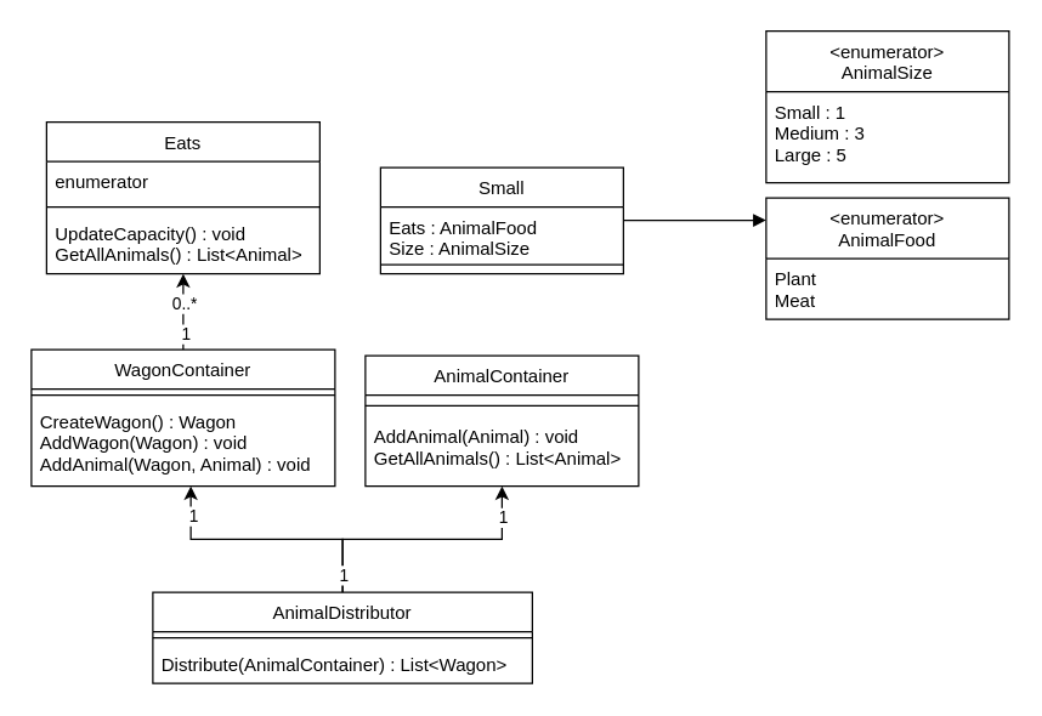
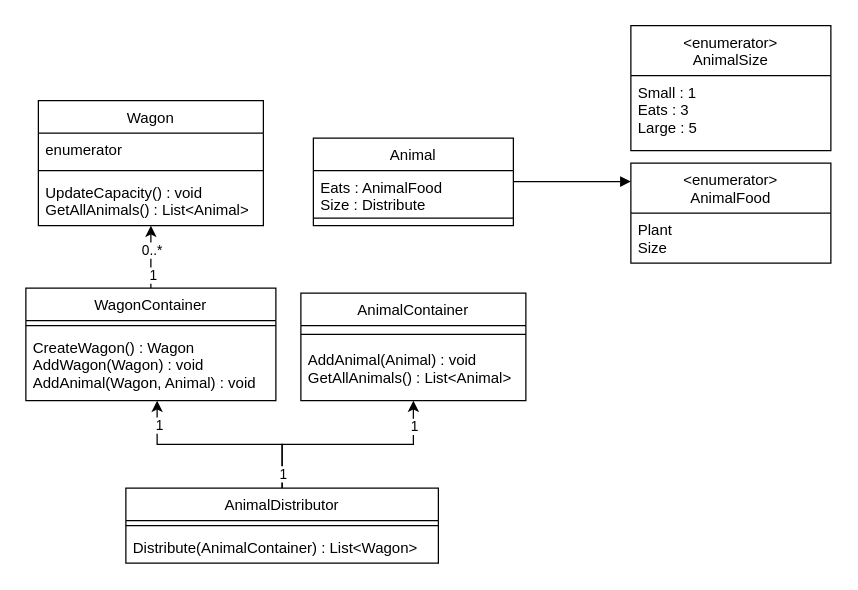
  <mxCell id="0" />
  <mxCell id="1" parent="0" />
- <mxCell id="2" value="Small" style="swimlane;fontStyle=0;align=center;verticalAlign=top;childLayout=stackLayout;horizontal=1;startSize=26;horizontalStack=0;resizeParent=1;resizeLast=0;collapsible=1;marginBottom=0;rounded=0;shadow=0;strokeWidth=1;" parent="1" vertex="1"><mxGeometry x="250" y="110" width="160" height="70" as="geometry"><mxRectangle x="230" y="140" width="160" height="26" as="alternateBounds" /></mxGeometry></mxCell>
- <mxCell id="3" value="Eats : AnimalFood&#10;Size : AnimalSize" style="text;align=left;verticalAlign=top;spacingLeft=4;spacingRight=4;overflow=hidden;rotatable=0;points=[[0,0.5],[1,0.5]];portConstraint=eastwest;" parent="2" vertex="1"><mxGeometry y="26" width="160" height="34" as="geometry" /></mxCell>
+ <mxCell id="2" value="Animal" style="swimlane;fontStyle=0;align=center;verticalAlign=top;childLayout=stackLayout;horizontal=1;startSize=26;horizontalStack=0;resizeParent=1;resizeLast=0;collapsible=1;marginBottom=0;rounded=0;shadow=0;strokeWidth=1;" parent="1" vertex="1"><mxGeometry x="250" y="110" width="160" height="70" as="geometry"><mxRectangle x="230" y="140" width="160" height="26" as="alternateBounds" /></mxGeometry></mxCell>
+ <mxCell id="3" value="Eats : AnimalFood&#10;Size : Distribute" style="text;align=left;verticalAlign=top;spacingLeft=4;spacingRight=4;overflow=hidden;rotatable=0;points=[[0,0.5],[1,0.5]];portConstraint=eastwest;" parent="2" vertex="1"><mxGeometry y="26" width="160" height="34" as="geometry" /></mxCell>
  <mxCell id="4" value="" style="line;html=1;strokeWidth=1;align=left;verticalAlign=middle;spacingTop=-1;spacingLeft=3;spacingRight=3;rotatable=0;labelPosition=right;points=[];portConstraint=eastwest;" parent="2" vertex="1"><mxGeometry y="60" width="160" height="8" as="geometry" /></mxCell>
  <mxCell id="5" value="AnimalContainer" style="swimlane;fontStyle=0;align=center;verticalAlign=top;childLayout=stackLayout;horizontal=1;startSize=26;horizontalStack=0;resizeParent=1;resizeLast=0;collapsible=1;marginBottom=0;rounded=0;shadow=0;strokeWidth=1;" parent="1" vertex="1"><mxGeometry x="240" y="234" width="180" height="86" as="geometry"><mxRectangle x="130" y="380" width="160" height="26" as="alternateBounds" /></mxGeometry></mxCell>
  <mxCell id="6" value="" style="line;html=1;strokeWidth=1;align=left;verticalAlign=middle;spacingTop=-1;spacingLeft=3;spacingRight=3;rotatable=0;labelPosition=right;points=[];portConstraint=eastwest;" parent="5" vertex="1"><mxGeometry y="26" width="180" height="14" as="geometry" /></mxCell>
  <mxCell id="7" value="AddAnimal(Animal) : void&#10;GetAllAnimals() : List&lt;Animal&gt;" style="text;align=left;verticalAlign=top;spacingLeft=4;spacingRight=4;overflow=hidden;rotatable=0;points=[[0,0.5],[1,0.5]];portConstraint=eastwest;" parent="5" vertex="1"><mxGeometry y="40" width="180" height="46" as="geometry" /></mxCell>
  <mxCell id="8" value="&lt;enumerator&gt;&#10;AnimalSize" style="swimlane;fontStyle=0;align=center;verticalAlign=top;childLayout=stackLayout;horizontal=1;startSize=40;horizontalStack=0;resizeParent=1;resizeLast=0;collapsible=1;marginBottom=0;rounded=0;shadow=0;strokeWidth=1;" parent="1" vertex="1"><mxGeometry x="504" y="20" width="160" height="100" as="geometry"><mxRectangle x="340" y="380" width="170" height="26" as="alternateBounds" /></mxGeometry></mxCell>
- <mxCell id="9" value="Small : 1&#10;Medium : 3&#10;Large : 5" style="text;align=left;verticalAlign=top;spacingLeft=4;spacingRight=4;overflow=hidden;rotatable=0;points=[[0,0.5],[1,0.5]];portConstraint=eastwest;" parent="8" vertex="1"><mxGeometry y="40" width="160" height="60" as="geometry" /></mxCell>
+ <mxCell id="9" value="Small : 1&#10;Eats : 3&#10;Large : 5" style="text;align=left;verticalAlign=top;spacingLeft=4;spacingRight=4;overflow=hidden;rotatable=0;points=[[0,0.5],[1,0.5]];portConstraint=eastwest;" parent="8" vertex="1"><mxGeometry y="40" width="160" height="60" as="geometry" /></mxCell>
  <mxCell id="10" value="&lt;enumerator&gt;&#10;AnimalFood" style="swimlane;fontStyle=0;align=center;verticalAlign=top;childLayout=stackLayout;horizontal=1;startSize=40;horizontalStack=0;resizeParent=1;resizeLast=0;collapsible=1;marginBottom=0;rounded=0;shadow=0;strokeWidth=1;" parent="1" vertex="1"><mxGeometry x="504" y="130" width="160" height="80" as="geometry"><mxRectangle x="340" y="380" width="170" height="26" as="alternateBounds" /></mxGeometry></mxCell>
- <mxCell id="11" value="Plant&#10;Meat" style="text;align=left;verticalAlign=top;spacingLeft=4;spacingRight=4;overflow=hidden;rotatable=0;points=[[0,0.5],[1,0.5]];portConstraint=eastwest;" parent="10" vertex="1"><mxGeometry y="40" width="160" height="40" as="geometry" /></mxCell>
+ <mxCell id="11" value="Plant&#10;Size" style="text;align=left;verticalAlign=top;spacingLeft=4;spacingRight=4;overflow=hidden;rotatable=0;points=[[0,0.5],[1,0.5]];portConstraint=eastwest;" parent="10" vertex="1"><mxGeometry y="40" width="160" height="40" as="geometry" /></mxCell>
  <mxCell id="12" style="edgeStyle=orthogonalEdgeStyle;rounded=0;orthogonalLoop=1;jettySize=auto;html=1;entryX=0;entryY=0.5;entryDx=0;entryDy=0;endArrow=block;endFill=1;" parent="1" edge="1"><mxGeometry relative="1" as="geometry"><mxPoint x="410" y="144.739" as="sourcePoint" /><mxPoint x="504" y="144.71" as="targetPoint" /><Array as="points"><mxPoint x="430" y="144.71" /><mxPoint x="430" y="144.71" /></Array></mxGeometry></mxCell>
- <mxCell id="13" value="Eats" style="swimlane;fontStyle=0;align=center;verticalAlign=top;childLayout=stackLayout;horizontal=1;startSize=26;horizontalStack=0;resizeParent=1;resizeLast=0;collapsible=1;marginBottom=0;rounded=0;shadow=0;strokeWidth=1;" parent="1" vertex="1"><mxGeometry x="30" y="80" width="180" height="100" as="geometry"><mxRectangle x="230" y="140" width="160" height="26" as="alternateBounds" /></mxGeometry></mxCell>
+ <mxCell id="13" value="Wagon" style="swimlane;fontStyle=0;align=center;verticalAlign=top;childLayout=stackLayout;horizontal=1;startSize=26;horizontalStack=0;resizeParent=1;resizeLast=0;collapsible=1;marginBottom=0;rounded=0;shadow=0;strokeWidth=1;" parent="1" vertex="1"><mxGeometry x="30" y="80" width="180" height="100" as="geometry"><mxRectangle x="230" y="140" width="160" height="26" as="alternateBounds" /></mxGeometry></mxCell>
  <mxCell id="14" value="enumerator" style="text;align=left;verticalAlign=top;spacingLeft=4;spacingRight=4;overflow=hidden;rotatable=0;points=[[0,0.5],[1,0.5]];portConstraint=eastwest;" parent="13" vertex="1"><mxGeometry y="26" width="180" height="26" as="geometry" /></mxCell>
  <mxCell id="15" value="" style="line;html=1;strokeWidth=1;align=left;verticalAlign=middle;spacingTop=-1;spacingLeft=3;spacingRight=3;rotatable=0;labelPosition=right;points=[];portConstraint=eastwest;" parent="13" vertex="1"><mxGeometry y="52" width="180" height="8" as="geometry" /></mxCell>
  <mxCell id="16" value="UpdateCapacity() : void&#10;GetAllAnimals() : List&lt;Animal&gt;" style="text;align=left;verticalAlign=top;spacingLeft=4;spacingRight=4;overflow=hidden;rotatable=0;points=[[0,0.5],[1,0.5]];portConstraint=eastwest;" parent="13" vertex="1"><mxGeometry y="60" width="180" height="40" as="geometry" /></mxCell>
  <mxCell id="17" style="edgeStyle=orthogonalEdgeStyle;rounded=0;orthogonalLoop=1;jettySize=auto;html=1;entryX=0.5;entryY=1;entryDx=0;entryDy=0;entryPerimeter=0;" parent="1" source="20" target="16" edge="1"><mxGeometry relative="1" as="geometry" /></mxCell>
  <mxCell id="18" value="0..*" style="edgeLabel;html=1;align=center;verticalAlign=middle;resizable=0;points=[];" parent="17" vertex="1" connectable="0"><mxGeometry x="0.24" relative="1" as="geometry"><mxPoint as="offset" /></mxGeometry></mxCell>
  <mxCell id="19" value="1" style="edgeLabel;html=1;align=center;verticalAlign=middle;resizable=0;points=[];" parent="17" vertex="1" connectable="0"><mxGeometry x="-0.692" y="-1" relative="1" as="geometry"><mxPoint y="-2.33" as="offset" /></mxGeometry></mxCell>
  <mxCell id="20" value="WagonContainer" style="swimlane;fontStyle=0;align=center;verticalAlign=top;childLayout=stackLayout;horizontal=1;startSize=26;horizontalStack=0;resizeParent=1;resizeLast=0;collapsible=1;marginBottom=0;rounded=0;shadow=0;strokeWidth=1;" parent="1" vertex="1"><mxGeometry x="20" y="230" width="200" height="90" as="geometry"><mxRectangle x="230" y="140" width="160" height="26" as="alternateBounds" /></mxGeometry></mxCell>
  <mxCell id="21" value="" style="line;html=1;strokeWidth=1;align=left;verticalAlign=middle;spacingTop=-1;spacingLeft=3;spacingRight=3;rotatable=0;labelPosition=right;points=[];portConstraint=eastwest;" parent="20" vertex="1"><mxGeometry y="26" width="200" height="8" as="geometry" /></mxCell>
  <mxCell id="22" value="CreateWagon() : Wagon&#10;AddWagon(Wagon) : void&#10;AddAnimal(Wagon, Animal) : void" style="text;align=left;verticalAlign=top;spacingLeft=4;spacingRight=4;overflow=hidden;rotatable=0;points=[[0,0.5],[1,0.5]];portConstraint=eastwest;" parent="20" vertex="1"><mxGeometry y="34" width="200" height="56" as="geometry" /></mxCell>
  <mxCell id="23" style="edgeStyle=orthogonalEdgeStyle;rounded=0;orthogonalLoop=1;jettySize=auto;html=1;entryX=0.525;entryY=1;entryDx=0;entryDy=0;entryPerimeter=0;" parent="1" source="28" target="22" edge="1"><mxGeometry relative="1" as="geometry" /></mxCell>
  <mxCell id="24" value="1" style="edgeLabel;html=1;align=center;verticalAlign=middle;resizable=0;points=[];" parent="23" vertex="1" connectable="0"><mxGeometry x="0.703" y="-1" relative="1" as="geometry"><mxPoint y="-5.43" as="offset" /></mxGeometry></mxCell>
  <mxCell id="25" style="edgeStyle=orthogonalEdgeStyle;rounded=0;orthogonalLoop=1;jettySize=auto;html=1;" parent="1" source="28" edge="1"><mxGeometry relative="1" as="geometry"><mxPoint x="330" y="320" as="targetPoint" /><Array as="points"><mxPoint x="225" y="355" /><mxPoint x="330" y="355" /></Array></mxGeometry></mxCell>
  <mxCell id="26" value="1" style="edgeLabel;html=1;align=center;verticalAlign=middle;resizable=0;points=[];" parent="25" vertex="1" connectable="0"><mxGeometry x="-0.868" relative="1" as="geometry"><mxPoint as="offset" /></mxGeometry></mxCell>
  <mxCell id="27" value="1" style="edgeLabel;html=1;align=center;verticalAlign=middle;resizable=0;points=[];" parent="25" vertex="1" connectable="0"><mxGeometry x="0.868" relative="1" as="geometry"><mxPoint y="8.4" as="offset" /></mxGeometry></mxCell>
  <mxCell id="28" value="AnimalDistributor" style="swimlane;fontStyle=0;align=center;verticalAlign=top;childLayout=stackLayout;horizontal=1;startSize=26;horizontalStack=0;resizeParent=1;resizeLast=0;collapsible=1;marginBottom=0;rounded=0;shadow=0;strokeWidth=1;" parent="1" vertex="1"><mxGeometry x="100" y="390" width="250" height="60" as="geometry"><mxRectangle x="230" y="140" width="160" height="26" as="alternateBounds" /></mxGeometry></mxCell>
  <mxCell id="29" value="" style="line;html=1;strokeWidth=1;align=left;verticalAlign=middle;spacingTop=-1;spacingLeft=3;spacingRight=3;rotatable=0;labelPosition=right;points=[];portConstraint=eastwest;" parent="28" vertex="1"><mxGeometry y="26" width="250" height="8" as="geometry" /></mxCell>
  <mxCell id="30" value="Distribute(AnimalContainer) : List&lt;Wagon&gt;" style="text;align=left;verticalAlign=top;spacingLeft=4;spacingRight=4;overflow=hidden;rotatable=0;points=[[0,0.5],[1,0.5]];portConstraint=eastwest;" parent="28" vertex="1"><mxGeometry y="34" width="250" height="26" as="geometry" /></mxCell>
